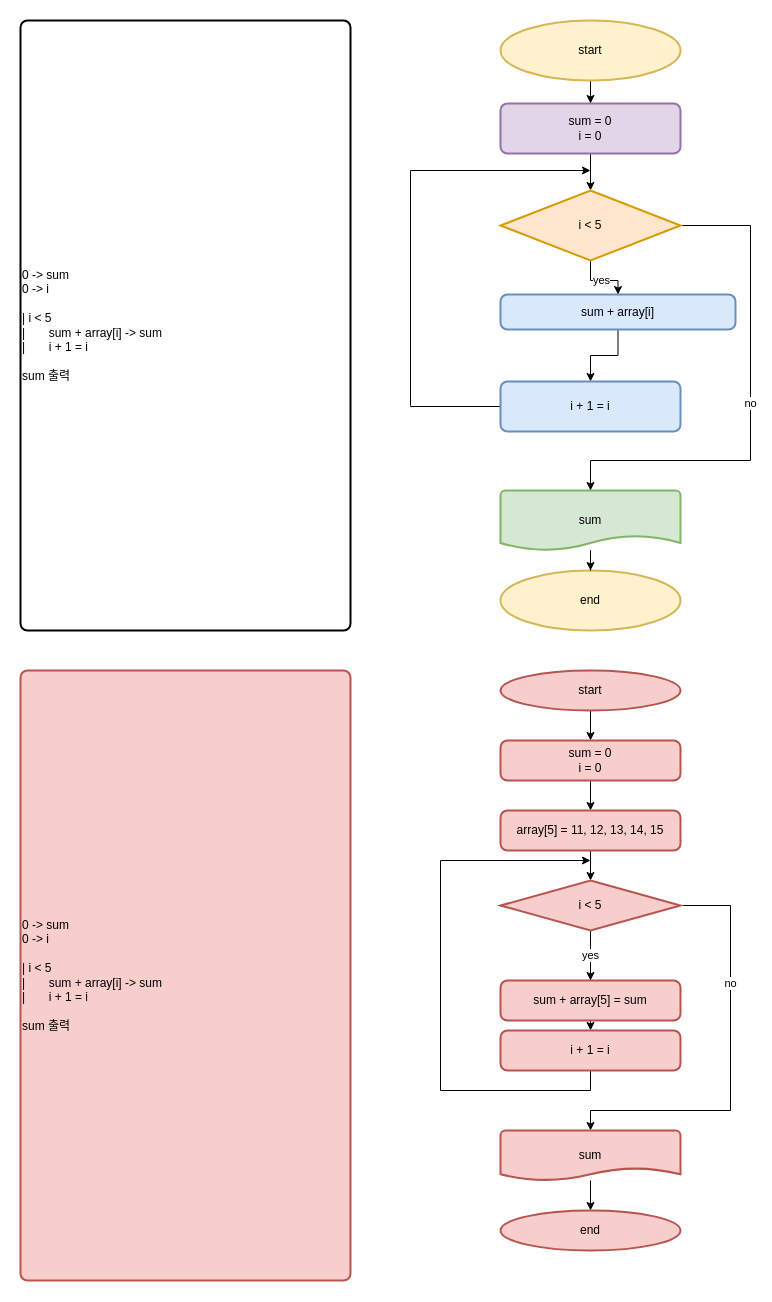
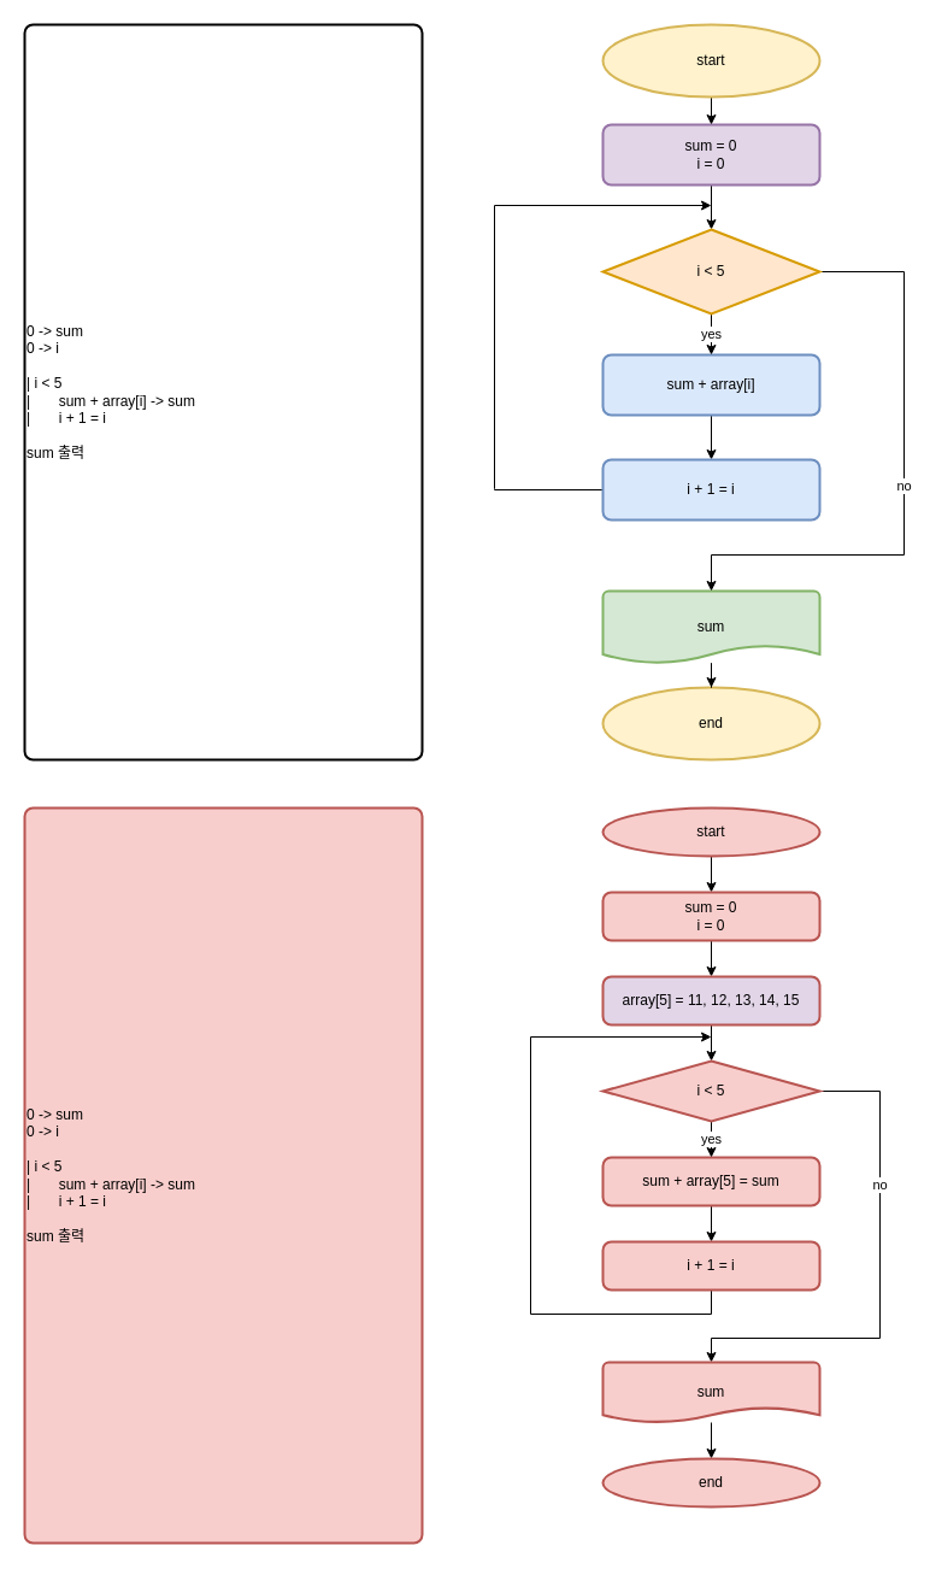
  <mxCell id="0" />
  <mxCell id="1" parent="0" />
  <mxCell id="2" value="&lt;div style=&quot;&quot;&gt;&lt;span style=&quot;background-color: initial;&quot;&gt;0 -&amp;gt; sum&lt;/span&gt;&lt;/div&gt;&lt;div style=&quot;&quot;&gt;&lt;span style=&quot;background-color: initial;&quot;&gt;0 -&amp;gt; i&lt;/span&gt;&lt;/div&gt;&lt;div style=&quot;&quot;&gt;&lt;br&gt;&lt;/div&gt;&lt;div style=&quot;&quot;&gt;&lt;span style=&quot;background-color: initial;&quot;&gt;| i &amp;lt; 5&lt;/span&gt;&lt;/div&gt;&lt;div style=&quot;&quot;&gt;&lt;span style=&quot;background-color: initial;&quot;&gt;|&lt;span style=&quot;white-space: pre;&quot;&gt;&#09;&lt;/span&gt;sum + array[i] -&amp;gt; sum&lt;/span&gt;&lt;/div&gt;&lt;div style=&quot;&quot;&gt;|&lt;span style=&quot;white-space: pre;&quot;&gt;&#09;&lt;/span&gt;i + 1 = i&lt;/div&gt;&lt;div style=&quot;&quot;&gt;&lt;br&gt;&lt;/div&gt;&lt;div style=&quot;&quot;&gt;&lt;span style=&quot;background-color: initial;&quot;&gt;sum 출력&lt;/span&gt;&lt;/div&gt;" style="rounded=1;whiteSpace=wrap;html=1;absoluteArcSize=1;arcSize=14;strokeWidth=2;align=left;" vertex="1" parent="1"><mxGeometry x="20" y="20" width="330" height="610" as="geometry" /></mxCell>
  <mxCell id="3" value="end" style="strokeWidth=2;html=1;shape=mxgraph.flowchart.start_1;whiteSpace=wrap;fillColor=#fff2cc;strokeColor=#d6b656;" vertex="1" parent="1"><mxGeometry x="500" y="570" width="180" height="60" as="geometry" /></mxCell>
  <mxCell id="4" style="edgeStyle=orthogonalEdgeStyle;rounded=0;orthogonalLoop=1;jettySize=auto;html=1;exitX=0.5;exitY=1;exitDx=0;exitDy=0;entryX=0.5;entryY=0;entryDx=0;entryDy=0;entryPerimeter=0;" edge="1" parent="1" source="5" target="16"><mxGeometry relative="1" as="geometry" /></mxCell>
  <mxCell id="5" value="sum = 0&lt;br&gt;i = 0" style="rounded=1;whiteSpace=wrap;html=1;absoluteArcSize=1;arcSize=14;strokeWidth=2;fillColor=#e1d5e7;strokeColor=#9673a6;" vertex="1" parent="1"><mxGeometry x="500" y="103" width="180" height="50" as="geometry" /></mxCell>
  <mxCell id="6" style="edgeStyle=orthogonalEdgeStyle;rounded=0;orthogonalLoop=1;jettySize=auto;html=1;entryX=0.5;entryY=0;entryDx=0;entryDy=0;entryPerimeter=0;" edge="1" parent="1" source="7" target="3"><mxGeometry relative="1" as="geometry" /></mxCell>
  <mxCell id="7" value="sum" style="strokeWidth=2;html=1;shape=mxgraph.flowchart.document2;whiteSpace=wrap;size=0.25;fillColor=#d5e8d4;strokeColor=#82b366;" vertex="1" parent="1"><mxGeometry x="500" y="490" width="180" height="60" as="geometry" /></mxCell>
  <mxCell id="8" style="edgeStyle=orthogonalEdgeStyle;rounded=0;orthogonalLoop=1;jettySize=auto;html=1;exitX=0.5;exitY=1;exitDx=0;exitDy=0;entryX=0.5;entryY=0;entryDx=0;entryDy=0;" edge="1" parent="1" source="9" target="11"><mxGeometry relative="1" as="geometry" /></mxCell>
- <mxCell id="9" value="sum + array[i]" style="rounded=1;whiteSpace=wrap;html=1;absoluteArcSize=1;arcSize=14;strokeWidth=2;fillColor=#dae8fc;strokeColor=#6c8ebf;" vertex="1" parent="1"><mxGeometry x="500" y="294" width="235" height="35" as="geometry" /></mxCell>
+ <mxCell id="9" value="sum + array[i]" style="rounded=1;whiteSpace=wrap;html=1;absoluteArcSize=1;arcSize=14;strokeWidth=2;fillColor=#dae8fc;strokeColor=#6c8ebf;" vertex="1" parent="1"><mxGeometry x="500" y="294" width="180" height="50" as="geometry" /></mxCell>
  <mxCell id="10" style="edgeStyle=orthogonalEdgeStyle;rounded=0;orthogonalLoop=1;jettySize=auto;html=1;exitX=0;exitY=0.5;exitDx=0;exitDy=0;" edge="1" parent="1" source="11"><mxGeometry relative="1" as="geometry"><mxPoint x="590" y="170" as="targetPoint" /><Array as="points"><mxPoint x="410" y="405" /><mxPoint x="410" y="170" /><mxPoint x="500" y="170" /></Array></mxGeometry></mxCell>
  <mxCell id="11" value="i + 1 = i" style="rounded=1;whiteSpace=wrap;html=1;absoluteArcSize=1;arcSize=14;strokeWidth=2;fillColor=#dae8fc;strokeColor=#6c8ebf;" vertex="1" parent="1"><mxGeometry x="500" y="381" width="180" height="50" as="geometry" /></mxCell>
  <mxCell id="12" style="edgeStyle=orthogonalEdgeStyle;rounded=0;orthogonalLoop=1;jettySize=auto;html=1;exitX=0.5;exitY=1;exitDx=0;exitDy=0;exitPerimeter=0;entryX=0.5;entryY=0;entryDx=0;entryDy=0;" edge="1" parent="1" source="13" target="5"><mxGeometry relative="1" as="geometry" /></mxCell>
  <mxCell id="13" value="start" style="strokeWidth=2;html=1;shape=mxgraph.flowchart.start_1;whiteSpace=wrap;fillColor=#fff2cc;strokeColor=#d6b656;" vertex="1" parent="1"><mxGeometry x="500" y="20" width="180" height="60" as="geometry" /></mxCell>
  <mxCell id="14" value="yes" style="edgeStyle=orthogonalEdgeStyle;rounded=0;orthogonalLoop=1;jettySize=auto;html=1;exitX=0.5;exitY=1;exitDx=0;exitDy=0;exitPerimeter=0;" edge="1" parent="1" source="16" target="9"><mxGeometry relative="1" as="geometry" /></mxCell>
  <mxCell id="15" value="no" style="edgeStyle=orthogonalEdgeStyle;rounded=0;orthogonalLoop=1;jettySize=auto;html=1;exitX=1;exitY=0.5;exitDx=0;exitDy=0;exitPerimeter=0;" edge="1" parent="1" source="16" target="7"><mxGeometry relative="1" as="geometry"><Array as="points"><mxPoint x="750" y="225" /><mxPoint x="750" y="460" /><mxPoint x="590" y="460" /></Array></mxGeometry></mxCell>
  <mxCell id="16" value="i &amp;lt; 5" style="strokeWidth=2;html=1;shape=mxgraph.flowchart.decision;whiteSpace=wrap;fillColor=#ffe6cc;strokeColor=#d79b00;" vertex="1" parent="1"><mxGeometry x="500" y="190" width="180" height="70" as="geometry" /></mxCell>
  <mxCell id="17" value="&lt;div style=&quot;&quot;&gt;&lt;span style=&quot;background-color: initial;&quot;&gt;0 -&amp;gt; sum&lt;/span&gt;&lt;/div&gt;&lt;div style=&quot;&quot;&gt;&lt;span style=&quot;background-color: initial;&quot;&gt;0 -&amp;gt; i&lt;/span&gt;&lt;/div&gt;&lt;div style=&quot;&quot;&gt;&lt;br&gt;&lt;/div&gt;&lt;div style=&quot;&quot;&gt;&lt;span style=&quot;background-color: initial;&quot;&gt;| i &amp;lt; 5&lt;/span&gt;&lt;/div&gt;&lt;div style=&quot;&quot;&gt;&lt;span style=&quot;background-color: initial;&quot;&gt;|&lt;span style=&quot;white-space: pre;&quot;&gt;&#09;&lt;/span&gt;sum + array[i] -&amp;gt; sum&lt;/span&gt;&lt;/div&gt;&lt;div style=&quot;&quot;&gt;|&lt;span style=&quot;white-space: pre;&quot;&gt;&#09;&lt;/span&gt;i + 1 = i&lt;/div&gt;&lt;div style=&quot;&quot;&gt;&lt;br&gt;&lt;/div&gt;&lt;div style=&quot;&quot;&gt;&lt;span style=&quot;background-color: initial;&quot;&gt;sum 출력&lt;/span&gt;&lt;/div&gt;" style="rounded=1;whiteSpace=wrap;html=1;absoluteArcSize=1;arcSize=14;strokeWidth=2;align=left;fillColor=#f8cecc;strokeColor=#b85450;" vertex="1" parent="1"><mxGeometry x="20" y="670" width="330" height="610" as="geometry" /></mxCell>
  <mxCell id="18" style="edgeStyle=orthogonalEdgeStyle;rounded=0;orthogonalLoop=1;jettySize=auto;html=1;exitX=0.5;exitY=1;exitDx=0;exitDy=0;exitPerimeter=0;entryX=0.5;entryY=0;entryDx=0;entryDy=0;" edge="1" parent="1" source="19" target="21"><mxGeometry relative="1" as="geometry" /></mxCell>
  <mxCell id="19" value="start" style="strokeWidth=2;html=1;shape=mxgraph.flowchart.start_1;whiteSpace=wrap;fillColor=#f8cecc;strokeColor=#b85450;" vertex="1" parent="1"><mxGeometry x="500" y="670" width="180" height="40" as="geometry" /></mxCell>
  <mxCell id="20" style="edgeStyle=orthogonalEdgeStyle;rounded=0;orthogonalLoop=1;jettySize=auto;html=1;exitX=0.5;exitY=1;exitDx=0;exitDy=0;entryX=0.5;entryY=0;entryDx=0;entryDy=0;" edge="1" parent="1" source="21" target="23"><mxGeometry relative="1" as="geometry" /></mxCell>
  <mxCell id="21" value="sum = 0&lt;br&gt;i = 0" style="rounded=1;whiteSpace=wrap;html=1;absoluteArcSize=1;arcSize=14;strokeWidth=2;fillColor=#f8cecc;strokeColor=#b85450;" vertex="1" parent="1"><mxGeometry x="500" y="740" width="180" height="40" as="geometry" /></mxCell>
  <mxCell id="22" style="edgeStyle=orthogonalEdgeStyle;rounded=0;orthogonalLoop=1;jettySize=auto;html=1;exitX=0.5;exitY=1;exitDx=0;exitDy=0;entryX=0.5;entryY=0;entryDx=0;entryDy=0;entryPerimeter=0;" edge="1" parent="1" source="23" target="30"><mxGeometry relative="1" as="geometry" /></mxCell>
- <mxCell id="23" value="array[5] = 11, 12, 13, 14, 15" style="rounded=1;whiteSpace=wrap;html=1;absoluteArcSize=1;arcSize=14;strokeWidth=2;fillColor=#f8cecc;strokeColor=#b85450;" vertex="1" parent="1"><mxGeometry x="500" y="810" width="180" height="40" as="geometry" /></mxCell>
+ <mxCell id="23" value="array[5] = 11, 12, 13, 14, 15" style="rounded=1;whiteSpace=wrap;html=1;absoluteArcSize=1;arcSize=14;strokeWidth=2;fillColor=#e1d5e7;strokeColor=#b85450;" vertex="1" parent="1"><mxGeometry x="500" y="810" width="180" height="40" as="geometry" /></mxCell>
  <mxCell id="24" style="edgeStyle=orthogonalEdgeStyle;rounded=0;orthogonalLoop=1;jettySize=auto;html=1;exitX=0.5;exitY=1;exitDx=0;exitDy=0;entryX=0.5;entryY=0;entryDx=0;entryDy=0;" edge="1" parent="1" source="25" target="27"><mxGeometry relative="1" as="geometry" /></mxCell>
- <mxCell id="25" value="sum + array[5] = sum" style="rounded=1;whiteSpace=wrap;html=1;absoluteArcSize=1;arcSize=14;strokeWidth=2;fillColor=#f8cecc;strokeColor=#b85450;" vertex="1" parent="1"><mxGeometry x="500" y="980" width="180" height="40" as="geometry" /></mxCell>
+ <mxCell id="25" value="sum + array[5] = sum" style="rounded=1;whiteSpace=wrap;html=1;absoluteArcSize=1;arcSize=14;strokeWidth=2;fillColor=#f8cecc;strokeColor=#b85450;" vertex="1" parent="1"><mxGeometry x="500" y="960" width="180" height="40" as="geometry" /></mxCell>
  <mxCell id="26" value="" style="edgeStyle=orthogonalEdgeStyle;rounded=0;orthogonalLoop=1;jettySize=auto;html=1;" edge="1" parent="1" source="27"><mxGeometry x="0.018" relative="1" as="geometry"><mxPoint x="590" y="860" as="targetPoint" /><Array as="points"><mxPoint x="440" y="1090" /><mxPoint x="440" y="860" /></Array><mxPoint as="offset" /></mxGeometry></mxCell>
  <mxCell id="27" value="i + 1 = i" style="rounded=1;whiteSpace=wrap;html=1;absoluteArcSize=1;arcSize=14;strokeWidth=2;fillColor=#f8cecc;strokeColor=#b85450;" vertex="1" parent="1"><mxGeometry x="500" y="1030" width="180" height="40" as="geometry" /></mxCell>
  <mxCell id="28" value="yes" style="edgeStyle=orthogonalEdgeStyle;rounded=0;orthogonalLoop=1;jettySize=auto;html=1;exitX=0.5;exitY=1;exitDx=0;exitDy=0;exitPerimeter=0;entryX=0.5;entryY=0;entryDx=0;entryDy=0;" edge="1" parent="1" source="30" target="25"><mxGeometry relative="1" as="geometry" /></mxCell>
  <mxCell id="29" value="no" style="edgeStyle=orthogonalEdgeStyle;rounded=0;orthogonalLoop=1;jettySize=auto;html=1;entryX=0.5;entryY=0;entryDx=0;entryDy=0;entryPerimeter=0;" edge="1" parent="1" source="30" target="32"><mxGeometry x="-0.383" relative="1" as="geometry"><Array as="points"><mxPoint x="730" y="905" /><mxPoint x="730" y="1110" /><mxPoint x="590" y="1110" /></Array><mxPoint as="offset" /></mxGeometry></mxCell>
  <mxCell id="30" value="i &amp;lt; 5" style="strokeWidth=2;html=1;shape=mxgraph.flowchart.decision;whiteSpace=wrap;fillColor=#f8cecc;strokeColor=#b85450;" vertex="1" parent="1"><mxGeometry x="500" y="880" width="180" height="50" as="geometry" /></mxCell>
  <mxCell id="31" style="edgeStyle=orthogonalEdgeStyle;rounded=0;orthogonalLoop=1;jettySize=auto;html=1;entryX=0.5;entryY=0;entryDx=0;entryDy=0;entryPerimeter=0;" edge="1" parent="1" source="32" target="33"><mxGeometry relative="1" as="geometry" /></mxCell>
  <mxCell id="32" value="sum" style="strokeWidth=2;html=1;shape=mxgraph.flowchart.document2;whiteSpace=wrap;size=0.25;fillColor=#f8cecc;strokeColor=#b85450;" vertex="1" parent="1"><mxGeometry x="500" y="1130" width="180" height="50" as="geometry" /></mxCell>
  <mxCell id="33" value="end" style="strokeWidth=2;html=1;shape=mxgraph.flowchart.start_1;whiteSpace=wrap;fillColor=#f8cecc;strokeColor=#b85450;" vertex="1" parent="1"><mxGeometry x="500" y="1210" width="180" height="40" as="geometry" /></mxCell>
